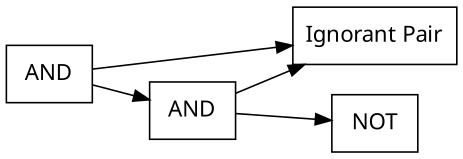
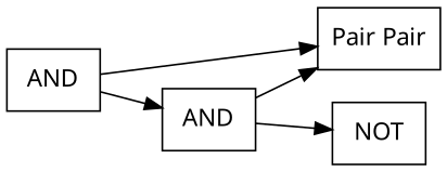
  digraph {
    rankdir=LR
    splines=spline
    node [fontname=Sans shape=record]
    n1 [label=AND]
    n2 [label=AND]
-   n3 [label="Ignorant Pair"]
+   n3 [label="Pair Pair"]
    n4 [label=NOT]
    n1 -> n2
    n1 -> n3
    n2 -> n3
    n2 -> n4
  }
